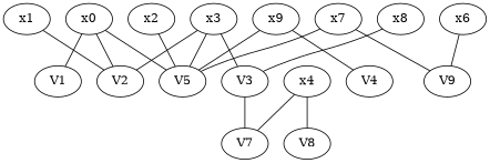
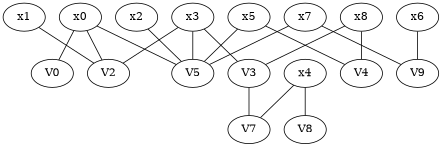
  graph {
    x0
-   V1
+   V1 [label=V0]
    V5
    V2
    x1
    x2
    x3
    V3
    V7
    x4
    V8
    x6
    V9
    x7
    x8
    V4
-   x9
+   x9 [label=x5]
    x0 -- V1
    x0 -- V5
    x0 -- V2
    x1 -- V2
    x2 -- V5
    x3 -- V5
    x3 -- V2
    x3 -- V3
    V3 -- V7
    x4 -- V7
    x4 -- V8
    x6 -- V9
    x7 -- V5
    x7 -- V9
    x8 -- V3
+   x8 -- V4
    x9 -- V5
    x9 -- V4
  }
